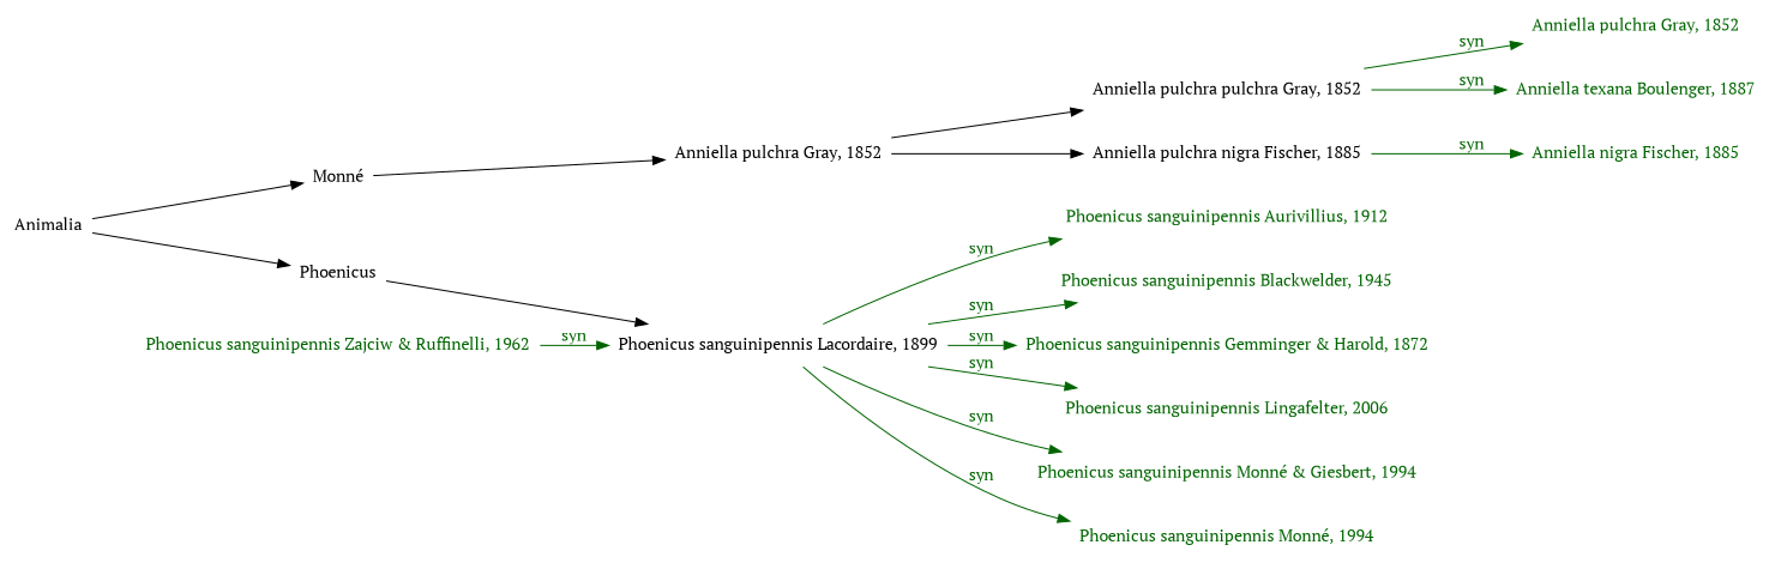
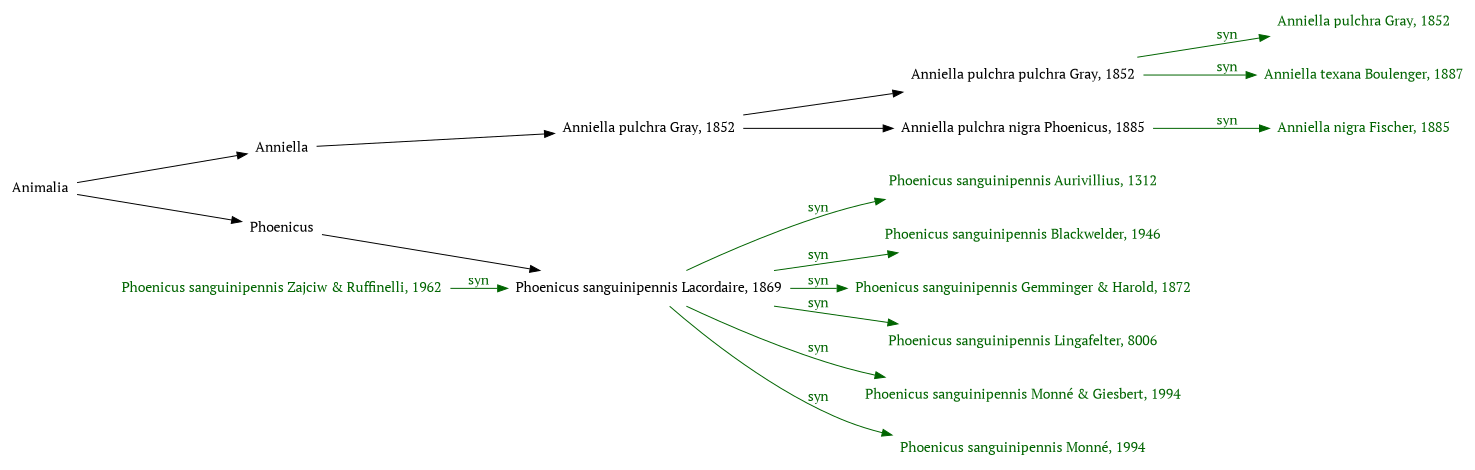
  digraph {
    fontname="PT Serif"
    rankdir=LR
    node [fontname="PT Serif" shape=plaintext fontcolor=darkgreen]
    edge [fontname="PT Serif" color=darkgreen fontcolor=darkgreen]
    n1 [label=Animalia fontcolor=""]
-   n2 [label="Monné" fontcolor=""]
+   n2 [label=Anniella fontcolor=""]
    n3 [label=Phoenicus fontcolor=""]
    n4 [label="Anniella pulchra Gray, 1852" fontcolor=""]
-   n5 [label="Phoenicus sanguinipennis Lacordaire, 1899" fontcolor=""]
+   n5 [label="Phoenicus sanguinipennis Lacordaire, 1869" fontcolor=""]
    n6 [label="Anniella pulchra pulchra Gray, 1852" fontcolor=""]
-   n7 [label="Anniella pulchra nigra Fischer, 1885" fontcolor=""]
-   n8 [label="Phoenicus sanguinipennis Aurivillius, 1912"]
-   n9 [label="Phoenicus sanguinipennis Blackwelder, 1945"]
+   n7 [label="Anniella pulchra nigra Phoenicus, 1885" fontcolor=""]
+   n8 [label="Phoenicus sanguinipennis Aurivillius, 1312"]
+   n9 [label="Phoenicus sanguinipennis Blackwelder, 1946"]
    n10 [label="Phoenicus sanguinipennis Gemminger & Harold, 1872"]
-   n11 [label="Phoenicus sanguinipennis Lingafelter, 2006"]
+   n11 [label="Phoenicus sanguinipennis Lingafelter, 8006"]
    n12 [label="Phoenicus sanguinipennis Monné & Giesbert, 1994"]
    n13 [label="Phoenicus sanguinipennis Monné, 1994"]
    n14 [label="Anniella pulchra Gray, 1852"]
    n15 [label="Anniella texana Boulenger, 1887"]
    n16 [label="Anniella nigra Fischer, 1885"]
    n17 [label="Phoenicus sanguinipennis Zajciw & Ruffinelli, 1962"]
    n1 -> n2 [color="" fontcolor=""]
    n1 -> n3 [color="" fontcolor=""]
    n2 -> n4 [color="" fontcolor=""]
    n3 -> n5 [color="" fontcolor=""]
    n4 -> n6 [color="" fontcolor=""]
    n4 -> n7 [color="" fontcolor=""]
    n5 -> n8 [label=syn]
    n5 -> n9 [label=syn]
    n5 -> n10 [label=syn]
    n5 -> n11 [label=syn]
    n5 -> n12 [label=syn]
    n5 -> n13 [label=syn]
    n6 -> n14 [label=syn]
    n6 -> n15 [label=syn]
    n7 -> n16 [label=syn]
    n17 -> n5 [label=syn]
  }
